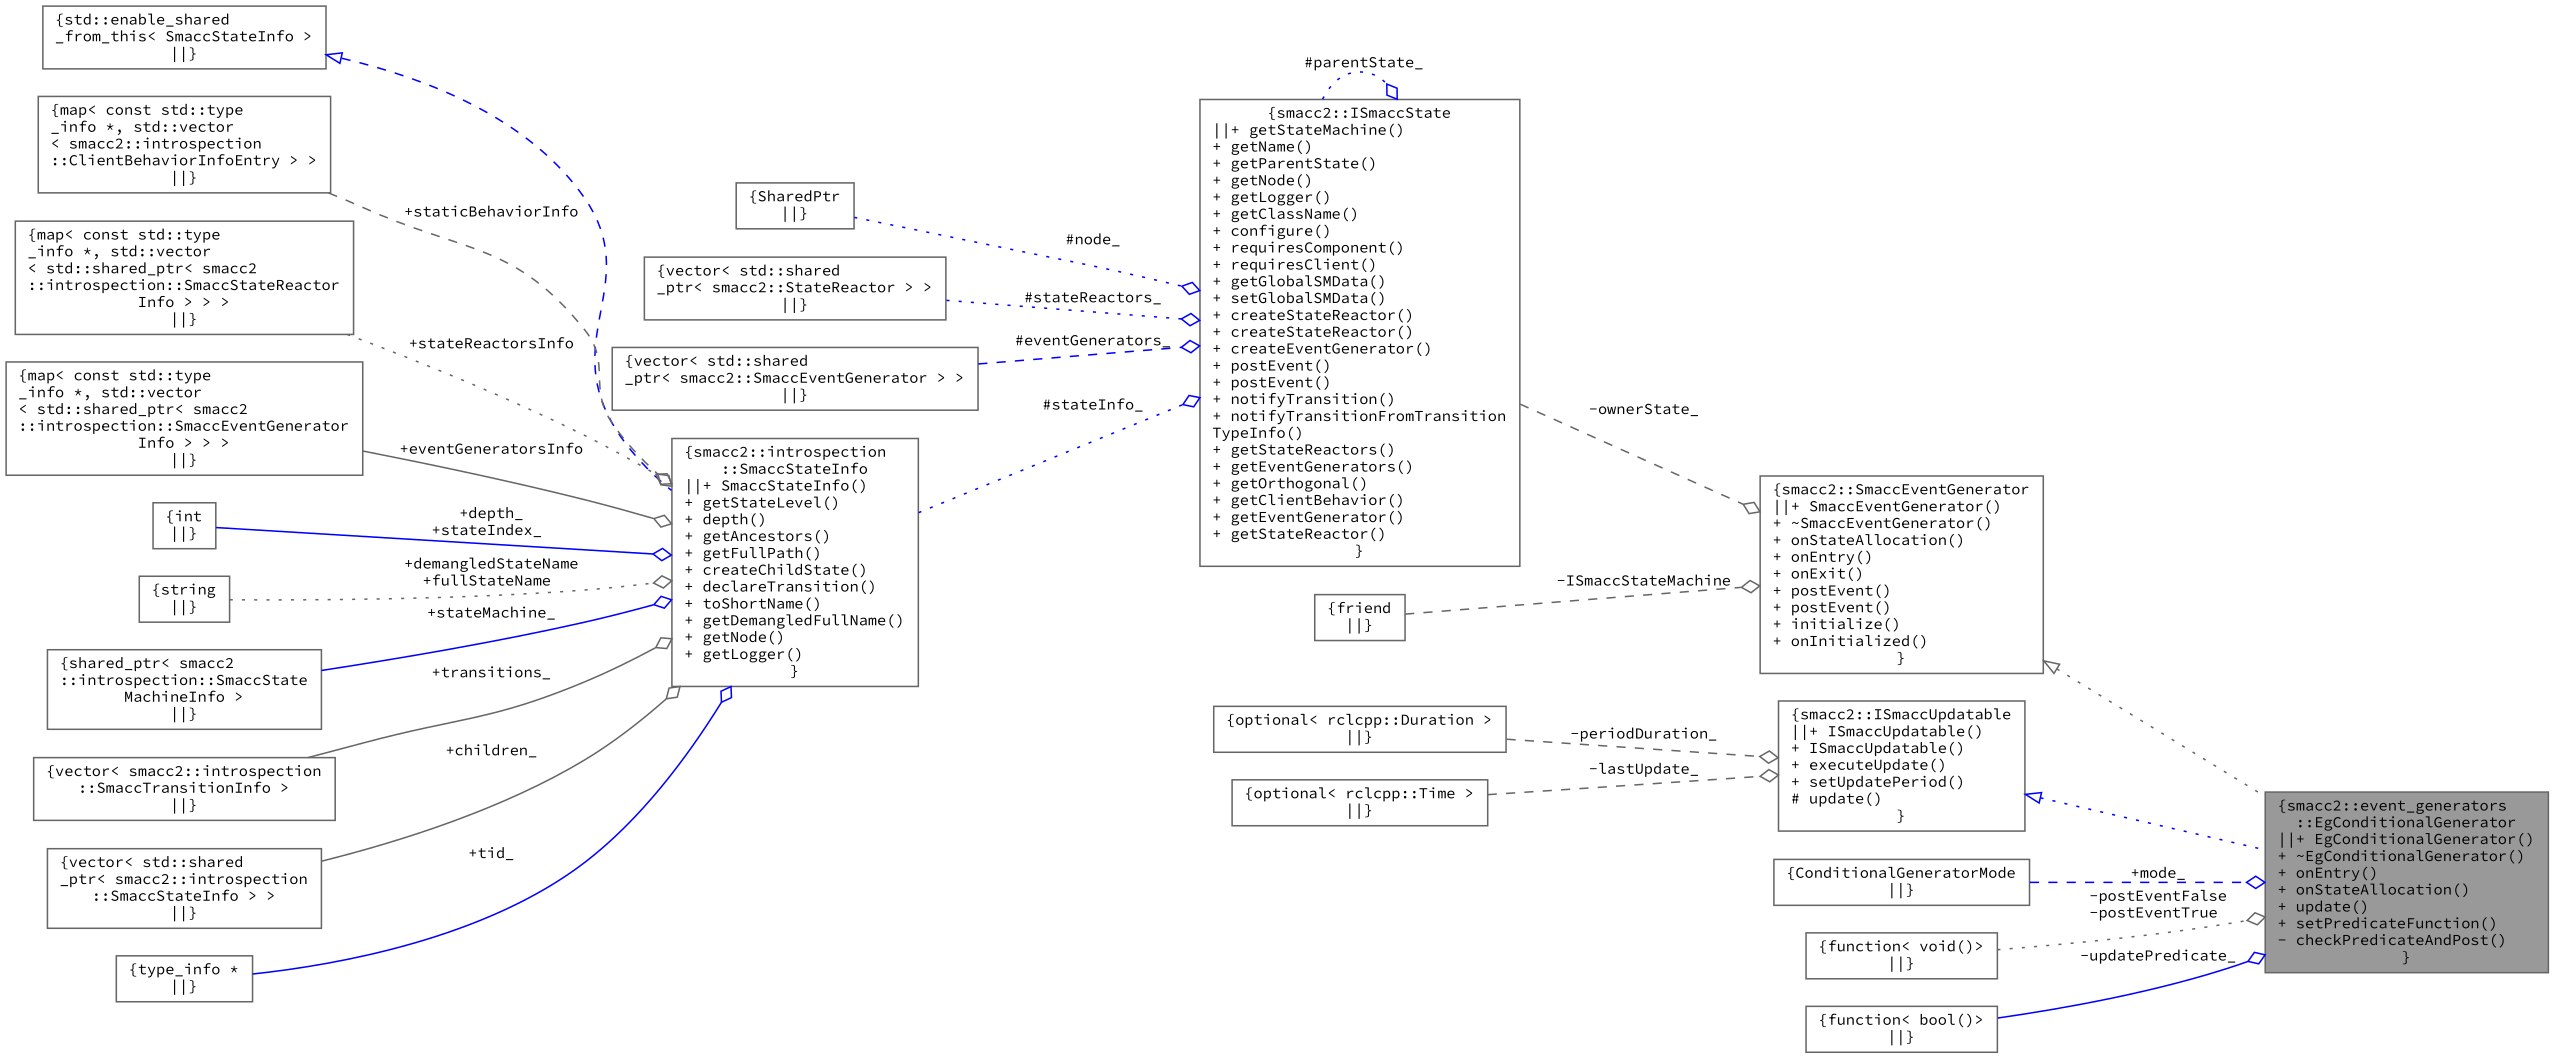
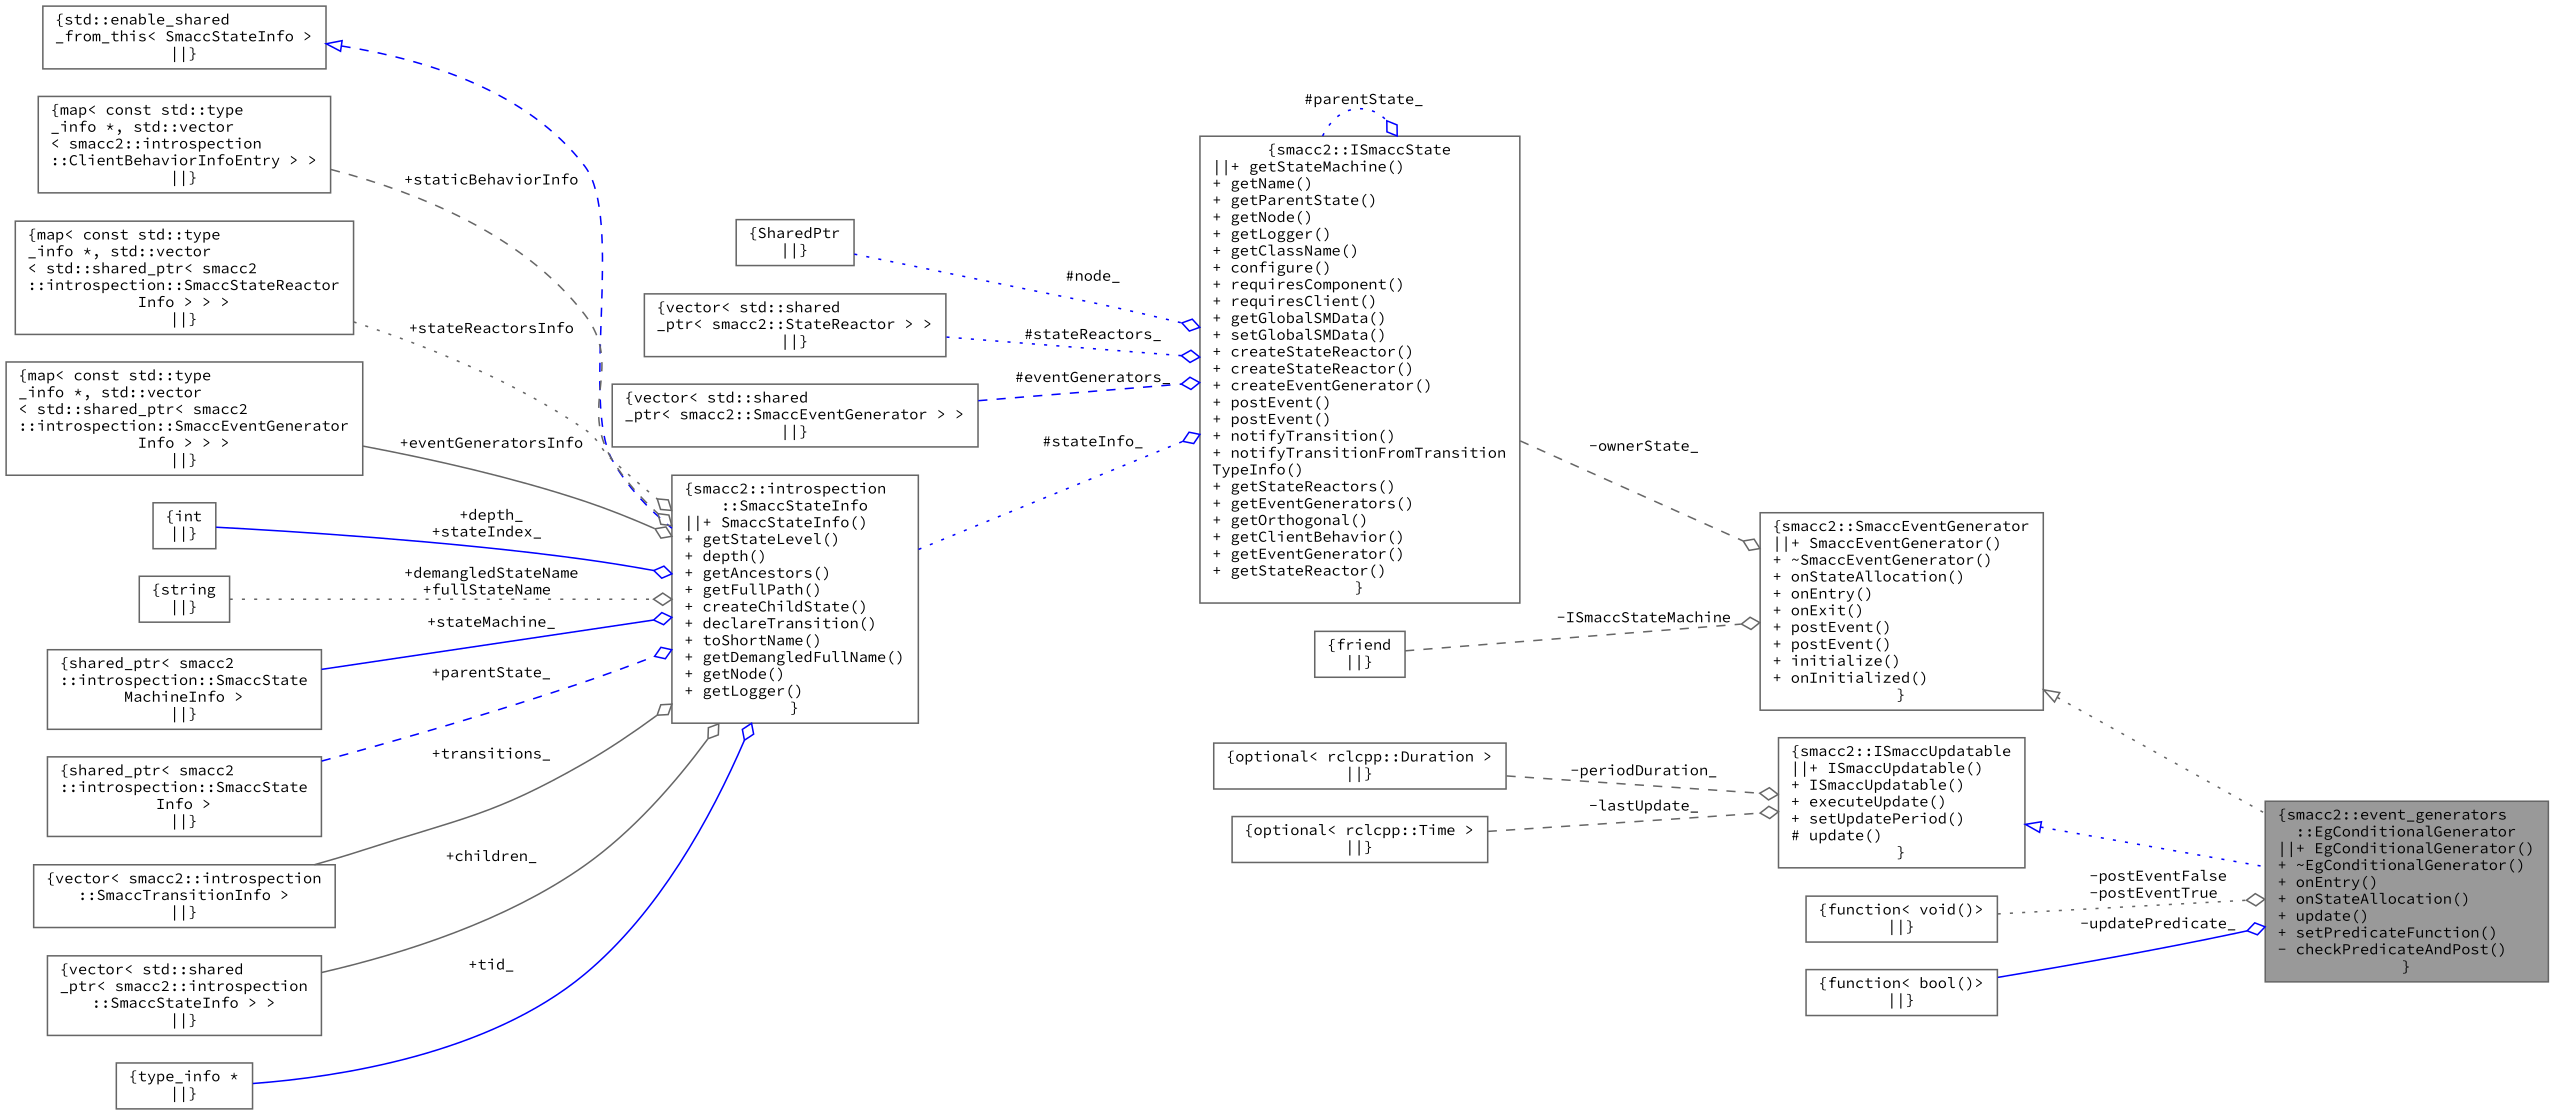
  digraph {
    fontname="Source Code Pro"
    rankdir=LR
    node [color=gray40 fillcolor=white fontname="Source Code Pro" fontsize=10 shape=box style=filled]
    edge [color=blue fontname="Source Code Pro" fontsize=10 labelfontname=Helvetica labelfontsize=10 style=dotted arrowhead=odiamond]
    n1 [fillcolor=grey60 fontcolor=black height=0.2 label="{smacc2::event_generators\l::EgConditionalGenerator\n||+ EgConditionalGenerator()\l+ ~EgConditionalGenerator()\l+ onEntry()\l+ onStateAllocation()\l+ update()\l+ setPredicateFunction()\l- checkPredicateAndPost()\l}" width=0.4]
    n2 [height=0.2 label="{smacc2::SmaccEventGenerator\n||+ SmaccEventGenerator()\l+ ~SmaccEventGenerator()\l+ onStateAllocation()\l+ onEntry()\l+ onExit()\l+ postEvent()\l+ postEvent()\l+ initialize()\l+ onInitialized()\l}" width=0.4]
    n3 [height=0.2 label="{smacc2::ISmaccState\n||+ getStateMachine()\l+ getName()\l+ getParentState()\l+ getNode()\l+ getLogger()\l+ getClassName()\l+ configure()\l+ requiresComponent()\l+ requiresClient()\l+ getGlobalSMData()\l+ setGlobalSMData()\l+ createStateReactor()\l+ createStateReactor()\l+ createEventGenerator()\l+ postEvent()\l+ postEvent()\l+ notifyTransition()\l+ notifyTransitionFromTransition\lTypeInfo()\l+ getStateReactors()\l+ getEventGenerators()\l+ getOrthogonal()\l+ getClientBehavior()\l+ getEventGenerator()\l+ getStateReactor()\l}" width=0.4]
    n4 [height=0.2 label="{SharedPtr\n||}" width=0.4]
    n5 [height=0.2 label="{vector\< std::shared\l_ptr\< smacc2::StateReactor \> \>\n||}" width=0.4]
    n6 [height=0.2 label="{vector\< std::shared\l_ptr\< smacc2::SmaccEventGenerator \> \>\n||}" width=0.4]
    n7 [height=0.2 label="{smacc2::introspection\l::SmaccStateInfo\n||+ SmaccStateInfo()\l+ getStateLevel()\l+ depth()\l+ getAncestors()\l+ getFullPath()\l+ createChildState()\l+ declareTransition()\l+ toShortName()\l+ getDemangledFullName()\l+ getNode()\l+ getLogger()\l}" width=0.4]
    n8 [height=0.2 label="{std::enable_shared\l_from_this\< SmaccStateInfo \>\n||}" width=0.4]
    n9 [height=0.2 label="{map\< const std::type\l_info *, std::vector\l\< smacc2::introspection\l::ClientBehaviorInfoEntry \> \>\n||}" width=0.4]
    n10 [height=0.2 label="{map\< const std::type\l_info *, std::vector\l\< std::shared_ptr\< smacc2\l::introspection::SmaccStateReactor\lInfo \> \> \>\n||}" width=0.4]
    n11 [height=0.2 label="{map\< const std::type\l_info *, std::vector\l\< std::shared_ptr\< smacc2\l::introspection::SmaccEventGenerator\lInfo \> \> \>\n||}" width=0.4]
    n12 [height=0.2 label="{int\n||}" width=0.4]
    n13 [height=0.2 label="{string\n||}" width=0.4]
    n14 [height=0.2 label="{shared_ptr\< smacc2\l::introspection::SmaccState\lMachineInfo \>\n||}" width=0.4]
+   n15 [height=0.2 label="{shared_ptr\< smacc2\l::introspection::SmaccState\lInfo \>\n||}" width=0.4]
    n16 [height=0.2 label="{vector\< smacc2::introspection\l::SmaccTransitionInfo \>\n||}" width=0.4]
    n17 [height=0.2 label="{vector\< std::shared\l_ptr\< smacc2::introspection\l::SmaccStateInfo \> \>\n||}" width=0.4]
    n18 [height=0.2 label="{type_info *\n||}" width=0.4]
    n19 [height=0.2 label="{friend\n||}" width=0.4]
    n20 [height=0.2 label="{smacc2::ISmaccUpdatable\n||+ ISmaccUpdatable()\l+ ISmaccUpdatable()\l+ executeUpdate()\l+ setUpdatePeriod()\l# update()\l}" width=0.4]
    n21 [height=0.2 label="{optional\< rclcpp::Duration \>\n||}" width=0.4]
    n22 [height=0.2 label="{optional\< rclcpp::Time \>\n||}" width=0.4]
-   n23 [height=0.2 label="{ConditionalGeneratorMode\n||}" width=0.4]
    n24 [height=0.2 label="{function\< void()\>\n||}" width=0.4]
    n25 [height=0.2 label="{function\< bool()\>\n||}" width=0.4]
    n2 -> n1 [arrowtail=onormal color=gray40 dir=back arrowhead=""]
    n3 -> n2 [color=gray40 label=" -ownerState_" style=dashed]
    n3 -> n3 [label=" #parentState_"]
    n4 -> n3 [label=" #node_"]
    n5 -> n3 [label=" #stateReactors_"]
    n6 -> n3 [label=" #eventGenerators_" style=dashed]
    n7 -> n3 [label=" #stateInfo_"]
    n8 -> n7 [arrowtail=onormal dir=back style=dashed arrowhead=""]
    n9 -> n7 [color=gray40 label=" +staticBehaviorInfo" style=dashed]
    n10 -> n7 [color=gray40 label=" +stateReactorsInfo"]
    n11 -> n7 [color=gray40 label=" +eventGeneratorsInfo" style=solid]
    n12 -> n7 [label=" +depth_\n+stateIndex_" style=solid]
    n13 -> n7 [color=gray40 label=" +demangledStateName\n+fullStateName"]
    n14 -> n7 [label=" +stateMachine_" style=solid]
+   n15 -> n7 [label=" +parentState_" style=dashed]
    n16 -> n7 [color=gray40 label=" +transitions_" style=solid]
    n17 -> n7 [color=gray40 label=" +children_" style=solid]
    n18 -> n7 [label=" +tid_" style=solid]
    n19 -> n2 [color=gray40 label=" -ISmaccStateMachine" style=dashed]
    n20 -> n1 [arrowtail=onormal dir=back arrowhead=""]
    n21 -> n20 [color=gray40 label=" -periodDuration_" style=dashed]
    n22 -> n20 [color=gray40 label=" -lastUpdate_" style=dashed]
-   n23 -> n1 [label=" +mode_" style=dashed]
    n24 -> n1 [color=gray40 label=" -postEventFalse\n-postEventTrue"]
    n25 -> n1 [label=" -updatePredicate_" style=solid]
  }
